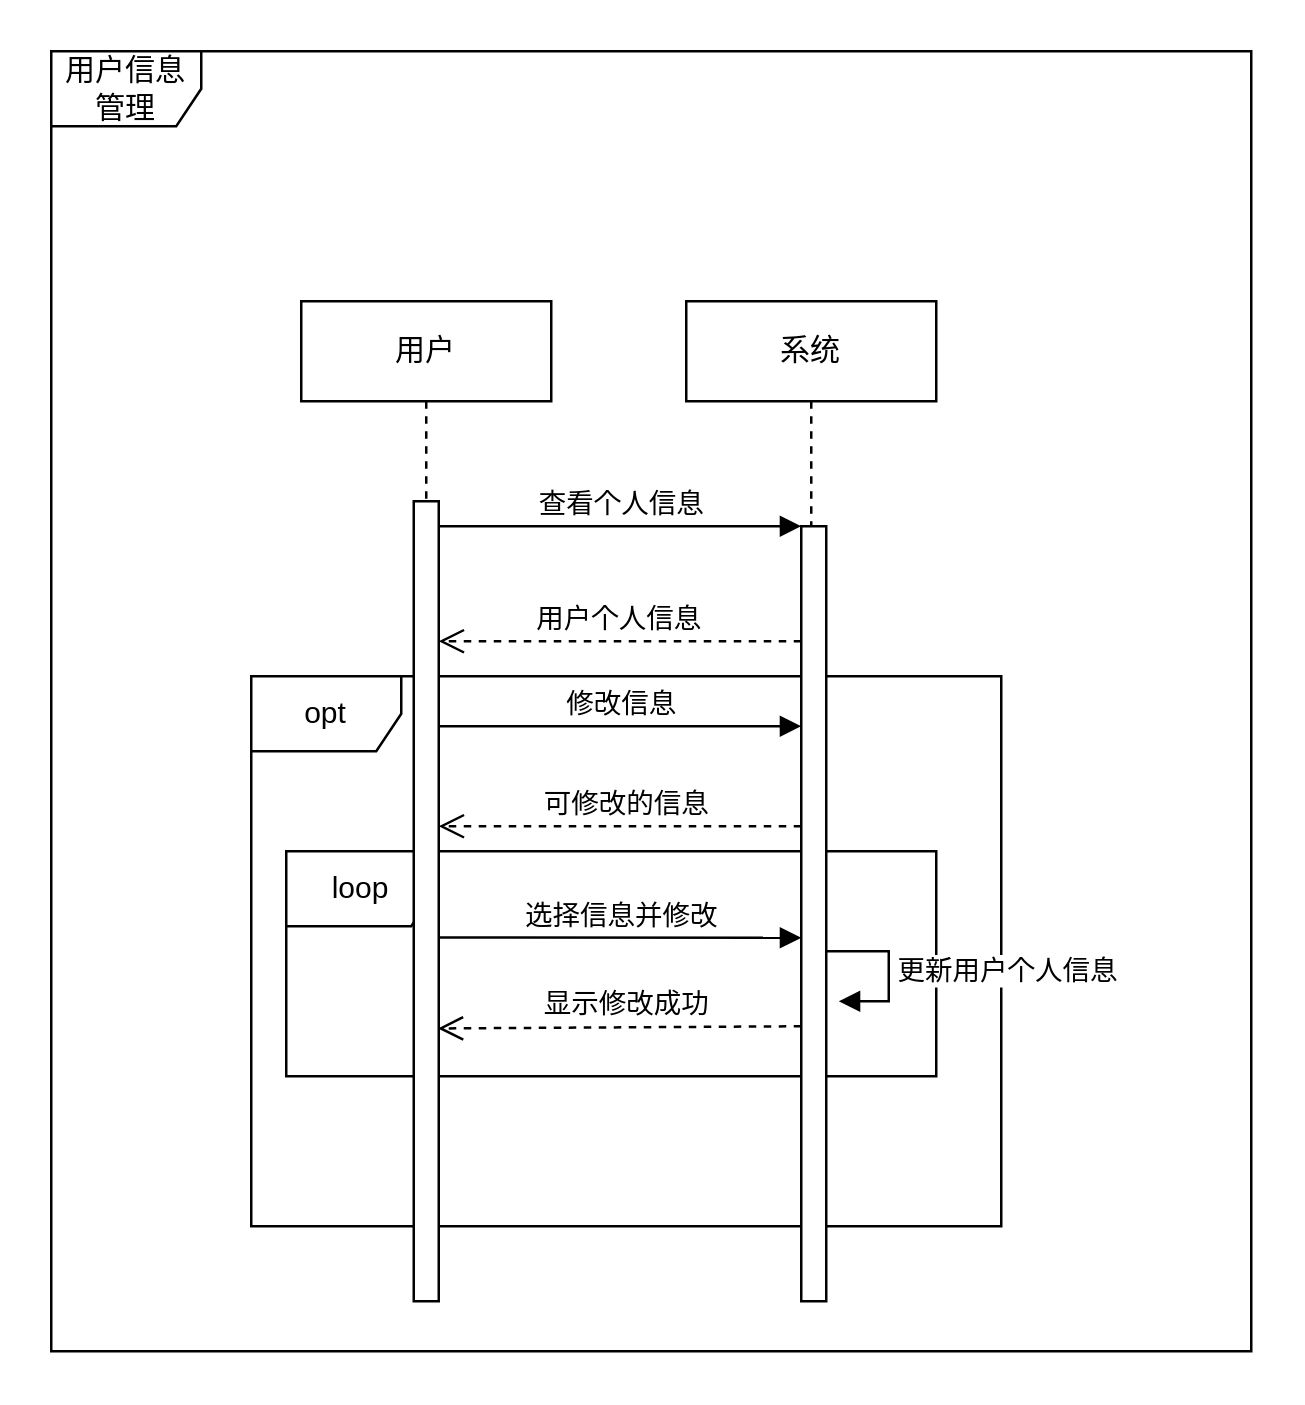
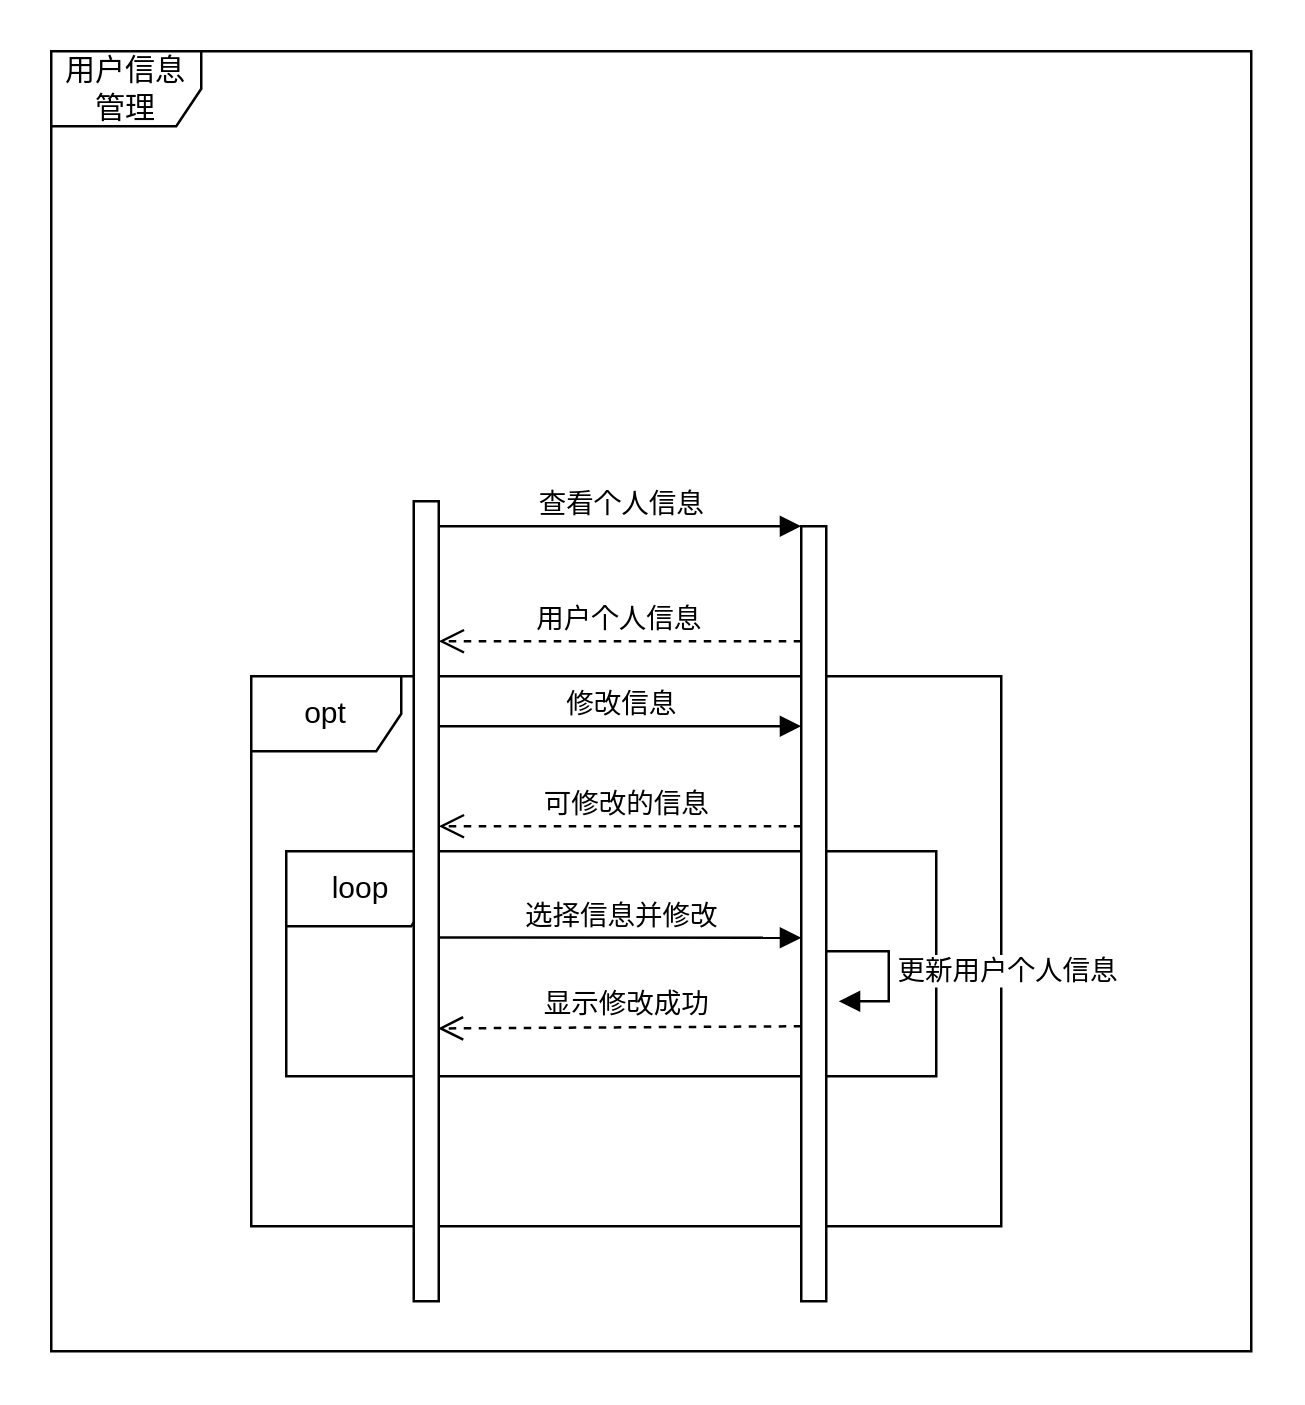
  <mxCell id="0" />
  <mxCell id="1" parent="0" />
  <mxCell id="2" value="用户信息管理" style="shape=umlFrame;whiteSpace=wrap;html=1;" parent="1" vertex="1"><mxGeometry x="20" y="20" width="480" height="520" as="geometry" /></mxCell>
  <mxCell id="3" value="opt" style="shape=umlFrame;whiteSpace=wrap;html=1;" parent="1" vertex="1"><mxGeometry x="100" y="270" width="300" height="220" as="geometry" /></mxCell>
  <mxCell id="4" value="loop" style="shape=umlFrame;whiteSpace=wrap;html=1;" parent="1" vertex="1"><mxGeometry x="114" y="340" width="260" height="90" as="geometry" /></mxCell>
- <mxCell id="5" value="用户" style="shape=umlLifeline;perimeter=lifelinePerimeter;whiteSpace=wrap;html=1;container=1;collapsible=0;recursiveResize=0;outlineConnect=0;" parent="1" vertex="1"><mxGeometry x="120" y="120" width="100" height="80" as="geometry" /></mxCell>
- <mxCell id="6" value="系统" style="shape=umlLifeline;perimeter=lifelinePerimeter;whiteSpace=wrap;html=1;container=1;collapsible=0;recursiveResize=0;outlineConnect=0;" parent="1" vertex="1"><mxGeometry x="274" y="120" width="100" height="90" as="geometry" /></mxCell>
  <mxCell id="7" value="" style="html=1;points=[];perimeter=orthogonalPerimeter;" parent="1" vertex="1"><mxGeometry x="165" y="200" width="10" height="320" as="geometry" /></mxCell>
  <mxCell id="8" value="" style="html=1;points=[];perimeter=orthogonalPerimeter;" parent="1" vertex="1"><mxGeometry x="320" y="210" width="10" height="310" as="geometry" /></mxCell>
  <mxCell id="9" value="查看个人信息" style="html=1;verticalAlign=bottom;endArrow=block;entryX=0;entryY=0;" parent="1" source="7" target="8" edge="1"><mxGeometry relative="1" as="geometry"><mxPoint x="250" y="210" as="sourcePoint" /></mxGeometry></mxCell>
  <mxCell id="10" value="用户个人信息" style="html=1;verticalAlign=bottom;endArrow=open;dashed=1;endSize=8;" parent="1" source="8" target="7" edge="1"><mxGeometry relative="1" as="geometry"><mxPoint x="174" y="290" as="targetPoint" /><Array as="points"><mxPoint x="250" y="256" /></Array></mxGeometry></mxCell>
  <mxCell id="11" value="修改信息" style="html=1;verticalAlign=bottom;endArrow=block;" parent="1" target="8" edge="1"><mxGeometry relative="1" as="geometry"><mxPoint x="175" y="290" as="sourcePoint" /><mxPoint x="245" y="290" as="targetPoint" /></mxGeometry></mxCell>
  <mxCell id="12" value="可修改的信息" style="html=1;verticalAlign=bottom;endArrow=open;dashed=1;endSize=8;" parent="1" source="8" edge="1"><mxGeometry x="-0.035" relative="1" as="geometry"><mxPoint x="175" y="330" as="targetPoint" /><mxPoint x="245" y="330" as="sourcePoint" /><mxPoint as="offset" /></mxGeometry></mxCell>
  <mxCell id="13" value="选择信息并修改" style="html=1;verticalAlign=bottom;endArrow=block;entryX=0;entryY=0.531;entryDx=0;entryDy=0;entryPerimeter=0;" parent="1" target="8" edge="1"><mxGeometry width="80" relative="1" as="geometry"><mxPoint x="175" y="374.5" as="sourcePoint" /><mxPoint x="255" y="374.5" as="targetPoint" /><Array as="points" /></mxGeometry></mxCell>
  <mxCell id="14" value="更新用户个人信息" style="edgeStyle=orthogonalEdgeStyle;html=1;align=left;spacingLeft=2;endArrow=block;rounded=0;entryX=1;entryY=0;" parent="1" edge="1"><mxGeometry relative="1" as="geometry"><mxPoint x="330" y="380" as="sourcePoint" /><Array as="points"><mxPoint x="355" y="380" /></Array><mxPoint x="335" y="400" as="targetPoint" /></mxGeometry></mxCell>
  <mxCell id="15" value="显示修改成功" style="html=1;verticalAlign=bottom;endArrow=open;dashed=1;endSize=8;entryX=0.967;entryY=0.659;entryDx=0;entryDy=0;entryPerimeter=0;" parent="1" target="7" edge="1"><mxGeometry x="-0.037" relative="1" as="geometry"><mxPoint x="320" y="410" as="sourcePoint" /><mxPoint x="240" y="410" as="targetPoint" /><Array as="points" /><mxPoint as="offset" /></mxGeometry></mxCell>
